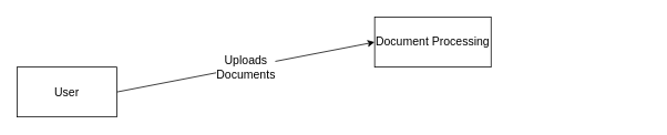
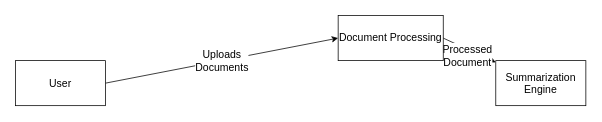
  <mxCell id="0" />
  <mxCell id="1" parent="0" />
  <mxCell id="2" value="Uploads &lt;br&gt;Documents" style="rounded=0;orthogonalLoop=1;jettySize=auto;html=1;exitX=1;exitY=0.5;exitDx=0;exitDy=0;entryX=0;entryY=0.5;entryDx=0;entryDy=0;fontSize=14;" edge="1" parent="1" source="3" target="5"><mxGeometry relative="1" as="geometry" /></mxCell>
  <mxCell id="3" value="User" style="rounded=0;whiteSpace=wrap;html=1;fontSize=14;" vertex="1" parent="1"><mxGeometry x="20" y="80" width="120" height="60" as="geometry" /></mxCell>
+ <mxCell id="4" value="Processed &lt;br&gt;Document" style="rounded=0;orthogonalLoop=1;jettySize=auto;html=1;exitX=1;exitY=0.5;exitDx=0;exitDy=0;fontSize=14;" edge="1" parent="1" source="5" target="6"><mxGeometry x="0.015" y="-7" relative="1" as="geometry"><mxPoint as="offset" /></mxGeometry></mxCell>
  <mxCell id="5" value="Document Processing" style="rounded=0;whiteSpace=wrap;html=1;fontSize=14;" vertex="1" parent="1"><mxGeometry x="450" y="20" width="140" height="60" as="geometry" /></mxCell>
+ <mxCell id="6" value="Summarization Engine" style="rounded=0;whiteSpace=wrap;html=1;fontSize=14;" vertex="1" parent="1"><mxGeometry x="660" y="80" width="120" height="60" as="geometry" /></mxCell>
